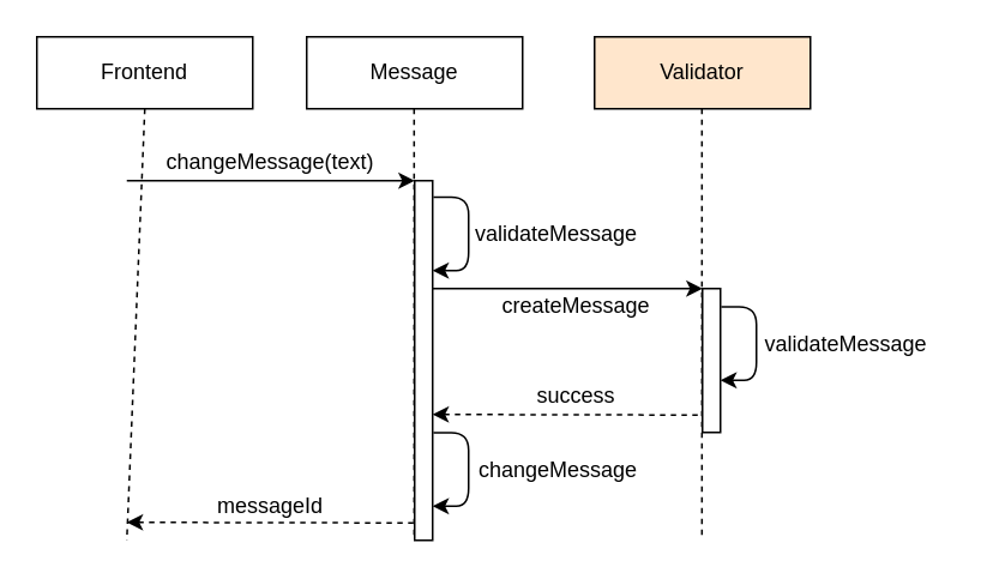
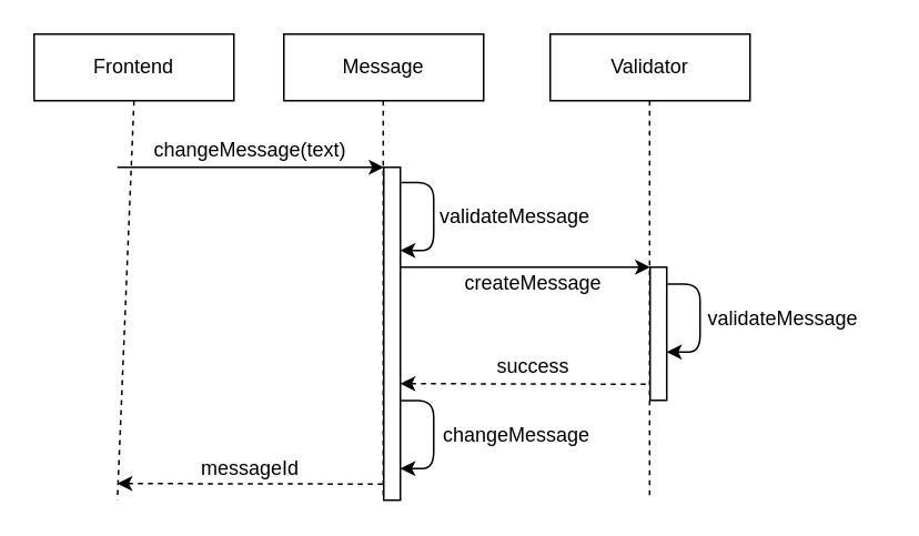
  <mxCell id="0" />
  <mxCell id="1" parent="0" />
  <mxCell id="2" value="Frontend" style="rounded=0;whiteSpace=wrap;html=1;" vertex="1" parent="1"><mxGeometry x="20" y="20" width="120" height="40" as="geometry" /></mxCell>
  <mxCell id="3" value="Message" style="rounded=0;whiteSpace=wrap;html=1;" vertex="1" parent="1"><mxGeometry x="170" y="20" width="120" height="40" as="geometry" /></mxCell>
- <mxCell id="4" value="Validator" style="rounded=0;whiteSpace=wrap;html=1;fillColor=#ffe6cc;" vertex="1" parent="1"><mxGeometry x="330" y="20" width="120" height="40" as="geometry" /></mxCell>
+ <mxCell id="4" value="Validator" style="rounded=0;whiteSpace=wrap;html=1;" vertex="1" parent="1"><mxGeometry x="330" y="20" width="120" height="40" as="geometry" /></mxCell>
  <mxCell id="5" value="" style="endArrow=none;dashed=1;html=1;exitX=0.5;exitY=1;exitDx=0;exitDy=0;" edge="1" parent="1" source="2"><mxGeometry width="50" height="50" relative="1" as="geometry"><mxPoint x="190" y="210" as="sourcePoint" /><mxPoint x="70" y="300" as="targetPoint" /></mxGeometry></mxCell>
  <mxCell id="6" value="" style="endArrow=none;dashed=1;html=1;exitX=0.5;exitY=1;exitDx=0;exitDy=0;" edge="1" parent="1"><mxGeometry width="50" height="50" relative="1" as="geometry"><mxPoint x="229.71" y="60" as="sourcePoint" /><mxPoint x="229.71" y="300" as="targetPoint" /></mxGeometry></mxCell>
  <mxCell id="7" value="" style="endArrow=none;dashed=1;html=1;exitX=0.5;exitY=1;exitDx=0;exitDy=0;" edge="1" parent="1"><mxGeometry width="50" height="50" relative="1" as="geometry"><mxPoint x="389.71" y="60" as="sourcePoint" /><mxPoint x="389.71" y="300" as="targetPoint" /></mxGeometry></mxCell>
  <mxCell id="8" value="" style="rounded=0;whiteSpace=wrap;html=1;" vertex="1" parent="1"><mxGeometry x="230" y="100" width="10" height="200" as="geometry" /></mxCell>
  <mxCell id="9" value="" style="endArrow=classic;html=1;entryX=0;entryY=0;entryDx=0;entryDy=0;" edge="1" parent="1" target="8"><mxGeometry width="50" height="50" relative="1" as="geometry"><mxPoint x="70" y="100" as="sourcePoint" /><mxPoint x="240" y="160" as="targetPoint" /></mxGeometry></mxCell>
  <mxCell id="10" value="changeMessage(text)" style="text;html=1;strokeColor=none;fillColor=none;align=center;verticalAlign=middle;whiteSpace=wrap;rounded=0;" vertex="1" parent="1"><mxGeometry x="90" y="80" width="120" height="20" as="geometry" /></mxCell>
  <mxCell id="11" value="" style="endArrow=classic;html=1;exitX=1.043;exitY=0.046;exitDx=0;exitDy=0;exitPerimeter=0;" edge="1" parent="1" source="8"><mxGeometry width="50" height="50" relative="1" as="geometry"><mxPoint x="190" y="230" as="sourcePoint" /><mxPoint x="240" y="150" as="targetPoint" /><Array as="points"><mxPoint x="260" y="109" /><mxPoint x="260" y="150" /></Array></mxGeometry></mxCell>
  <mxCell id="12" value="validateMessage" style="text;html=1;strokeColor=none;fillColor=none;align=center;verticalAlign=middle;whiteSpace=wrap;rounded=0;" vertex="1" parent="1"><mxGeometry x="249" y="120" width="120" height="20" as="geometry" /></mxCell>
  <mxCell id="13" value="" style="rounded=0;whiteSpace=wrap;html=1;" vertex="1" parent="1"><mxGeometry x="390" y="160" width="10" height="80" as="geometry" /></mxCell>
  <mxCell id="14" value="" style="endArrow=classic;html=1;entryX=0;entryY=0;entryDx=0;entryDy=0;" edge="1" parent="1" target="13"><mxGeometry width="50" height="50" relative="1" as="geometry"><mxPoint x="240" y="160" as="sourcePoint" /><mxPoint x="240" y="180" as="targetPoint" /></mxGeometry></mxCell>
  <mxCell id="15" value="createMessage" style="text;html=1;strokeColor=none;fillColor=none;align=center;verticalAlign=middle;whiteSpace=wrap;rounded=0;" vertex="1" parent="1"><mxGeometry x="260" y="160" width="120" height="20" as="geometry" /></mxCell>
  <mxCell id="16" value="" style="endArrow=classic;html=1;exitX=1.043;exitY=0.046;exitDx=0;exitDy=0;exitPerimeter=0;" edge="1" parent="1"><mxGeometry width="50" height="50" relative="1" as="geometry"><mxPoint x="400.43" y="170.2" as="sourcePoint" /><mxPoint x="400" y="211" as="targetPoint" /><Array as="points"><mxPoint x="420" y="170" /><mxPoint x="420" y="211" /></Array></mxGeometry></mxCell>
  <mxCell id="17" value="validateMessage" style="text;html=1;strokeColor=none;fillColor=none;align=center;verticalAlign=middle;whiteSpace=wrap;rounded=0;" vertex="1" parent="1"><mxGeometry x="410" y="181" width="120" height="20" as="geometry" /></mxCell>
  <mxCell id="18" value="" style="endArrow=none;dashed=1;html=1;entryX=-0.043;entryY=0.879;entryDx=0;entryDy=0;entryPerimeter=0;startArrow=classic;startFill=1;" edge="1" parent="1" target="13"><mxGeometry width="50" height="50" relative="1" as="geometry"><mxPoint x="240" y="230" as="sourcePoint" /><mxPoint x="240" y="180" as="targetPoint" /></mxGeometry></mxCell>
  <mxCell id="19" value="success" style="text;html=1;strokeColor=none;fillColor=none;align=center;verticalAlign=middle;whiteSpace=wrap;rounded=0;" vertex="1" parent="1"><mxGeometry x="260" y="210" width="120" height="20" as="geometry" /></mxCell>
  <mxCell id="20" value="" style="endArrow=classic;html=1;exitX=1.043;exitY=0.046;exitDx=0;exitDy=0;exitPerimeter=0;" edge="1" parent="1"><mxGeometry width="50" height="50" relative="1" as="geometry"><mxPoint x="240.43" y="240.2" as="sourcePoint" /><mxPoint x="240" y="281" as="targetPoint" /><Array as="points"><mxPoint x="260" y="240" /><mxPoint x="260" y="281" /></Array></mxGeometry></mxCell>
  <mxCell id="21" value="changeMessage" style="text;html=1;strokeColor=none;fillColor=none;align=center;verticalAlign=middle;whiteSpace=wrap;rounded=0;" vertex="1" parent="1"><mxGeometry x="250" y="251" width="120" height="20" as="geometry" /></mxCell>
  <mxCell id="22" value="" style="endArrow=none;dashed=1;html=1;entryX=-0.043;entryY=0.879;entryDx=0;entryDy=0;entryPerimeter=0;startArrow=classic;startFill=1;" edge="1" parent="1"><mxGeometry width="50" height="50" relative="1" as="geometry"><mxPoint x="70" y="290" as="sourcePoint" /><mxPoint x="230" y="290.32" as="targetPoint" /></mxGeometry></mxCell>
  <mxCell id="23" value="messageId" style="text;html=1;strokeColor=none;fillColor=none;align=center;verticalAlign=middle;whiteSpace=wrap;rounded=0;" vertex="1" parent="1"><mxGeometry x="90" y="271" width="120" height="20" as="geometry" /></mxCell>
